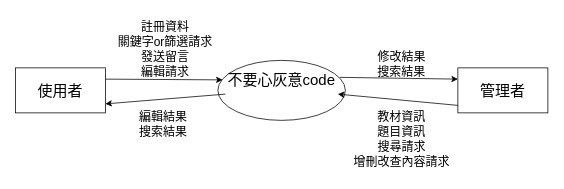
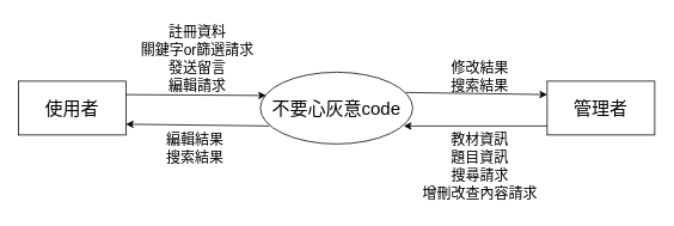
  <mxCell id="0" />
  <mxCell id="1" parent="0" />
  <mxCell id="2" value="" style="ellipse;whiteSpace=wrap;html=1;" vertex="1" parent="1"><mxGeometry x="290" y="80" width="170" height="80" as="geometry" /></mxCell>
- <mxCell id="3" value="&lt;font style=&quot;font-size: 20px;&quot;&gt;不要心灰意code&lt;/font&gt;" style="text;html=1;strokeColor=none;fillColor=none;align=center;verticalAlign=middle;whiteSpace=wrap;rounded=0;" vertex="1" parent="1"><mxGeometry x="300" y="85" width="150" height="40" as="geometry" /></mxCell>
+ <mxCell id="3" value="&lt;font style=&quot;font-size: 20px;&quot;&gt;不要心灰意code&lt;/font&gt;" style="text;html=1;strokeColor=none;fillColor=none;align=center;verticalAlign=middle;whiteSpace=wrap;rounded=0;" vertex="1" parent="1"><mxGeometry x="300" y="100" width="150" height="40" as="geometry" /></mxCell>
  <mxCell id="4" value="" style="rounded=0;whiteSpace=wrap;html=1;" vertex="1" parent="1"><mxGeometry x="20" y="90" width="120" height="60" as="geometry" /></mxCell>
  <mxCell id="5" value="" style="rounded=0;whiteSpace=wrap;html=1;" vertex="1" parent="1"><mxGeometry x="610" y="90" width="120" height="60" as="geometry" /></mxCell>
  <mxCell id="6" value="" style="endArrow=classic;html=1;rounded=0;exitX=1;exitY=0.25;exitDx=0;exitDy=0;entryX=0.037;entryY=0.325;entryDx=0;entryDy=0;entryPerimeter=0;" edge="1" parent="1" source="4" target="2"><mxGeometry width="50" height="50" relative="1" as="geometry"><mxPoint x="350" y="110" as="sourcePoint" /><mxPoint x="270" y="80" as="targetPoint" /></mxGeometry></mxCell>
  <mxCell id="7" value="" style="endArrow=classic;html=1;rounded=0;entryX=0;entryY=0.25;entryDx=0;entryDy=0;exitX=0.955;exitY=0.283;exitDx=0;exitDy=0;exitPerimeter=0;" edge="1" parent="1" source="2" target="5"><mxGeometry width="50" height="50" relative="1" as="geometry"><mxPoint x="490" y="70" as="sourcePoint" /><mxPoint x="610" y="101" as="targetPoint" /></mxGeometry></mxCell>
  <mxCell id="8" value="" style="endArrow=classic;html=1;rounded=0;entryX=1;entryY=1;entryDx=0;entryDy=0;" edge="1" parent="1" target="3"><mxGeometry width="50" height="50" relative="1" as="geometry"><mxPoint x="610" y="140" as="sourcePoint" /><mxPoint x="480" y="135" as="targetPoint" /></mxGeometry></mxCell>
  <mxCell id="9" value="" style="endArrow=classic;html=1;rounded=0;exitX=0;exitY=1;exitDx=0;exitDy=0;entryX=0.975;entryY=0.658;entryDx=0;entryDy=0;entryPerimeter=0;" edge="1" parent="1" source="3"><mxGeometry width="50" height="50" relative="1" as="geometry"><mxPoint x="294" y="140" as="sourcePoint" /><mxPoint x="140" y="138" as="targetPoint" /></mxGeometry></mxCell>
  <mxCell id="10" value="&lt;font style=&quot;font-size: 20px;&quot;&gt;使用者&lt;/font&gt;" style="text;html=1;strokeColor=none;fillColor=none;align=center;verticalAlign=middle;whiteSpace=wrap;rounded=0;" vertex="1" parent="1"><mxGeometry x="20" y="90" width="120" height="60" as="geometry" /></mxCell>
  <mxCell id="11" value="&lt;font style=&quot;font-size: 20px;&quot;&gt;管理者&lt;/font&gt;" style="text;html=1;strokeColor=none;fillColor=none;align=center;verticalAlign=middle;whiteSpace=wrap;rounded=0;" vertex="1" parent="1"><mxGeometry x="610" y="90" width="120" height="60" as="geometry" /></mxCell>
  <mxCell id="12" value="&lt;font style=&quot;font-size: 16px;&quot;&gt;註冊資料&lt;/font&gt;" style="text;html=1;strokeColor=none;fillColor=none;align=center;verticalAlign=middle;whiteSpace=wrap;rounded=0;" vertex="1" parent="1"><mxGeometry x="180" y="20" width="80" height="30" as="geometry" /></mxCell>
  <mxCell id="13" value="&lt;font style=&quot;font-size: 16px;&quot;&gt;關鍵字or篩選請求&lt;/font&gt;" style="text;html=1;strokeColor=none;fillColor=none;align=center;verticalAlign=middle;whiteSpace=wrap;rounded=0;" vertex="1" parent="1"><mxGeometry x="135" y="40" width="170" height="30" as="geometry" /></mxCell>
  <mxCell id="14" value="&lt;span style=&quot;font-size: 16px;&quot;&gt;發送留言&lt;/span&gt;" style="text;html=1;strokeColor=none;fillColor=none;align=center;verticalAlign=middle;whiteSpace=wrap;rounded=0;" vertex="1" parent="1"><mxGeometry x="185" y="60" width="70" height="30" as="geometry" /></mxCell>
  <mxCell id="15" value="&lt;font style=&quot;font-size: 16px;&quot;&gt;教材資訊&lt;/font&gt;" style="text;html=1;strokeColor=none;fillColor=none;align=center;verticalAlign=middle;whiteSpace=wrap;rounded=0;" vertex="1" parent="1"><mxGeometry x="500" y="140" width="70" height="30" as="geometry" /></mxCell>
  <mxCell id="16" value="&lt;font style=&quot;font-size: 16px;&quot;&gt;題目資訊&lt;/font&gt;" style="text;html=1;strokeColor=none;fillColor=none;align=center;verticalAlign=middle;whiteSpace=wrap;rounded=0;" vertex="1" parent="1"><mxGeometry x="500" y="160" width="70" height="30" as="geometry" /></mxCell>
  <mxCell id="17" value="&lt;font style=&quot;font-size: 16px;&quot;&gt;編輯請求&lt;/font&gt;" style="text;html=1;strokeColor=none;fillColor=none;align=center;verticalAlign=middle;whiteSpace=wrap;rounded=0;" vertex="1" parent="1"><mxGeometry x="185" y="80" width="70" height="30" as="geometry" /></mxCell>
  <mxCell id="18" value="&lt;font style=&quot;font-size: 16px;&quot;&gt;搜尋請求&lt;/font&gt;" style="text;html=1;strokeColor=none;fillColor=none;align=center;verticalAlign=middle;whiteSpace=wrap;rounded=0;" vertex="1" parent="1"><mxGeometry x="497.5" y="180" width="75" height="30" as="geometry" /></mxCell>
  <mxCell id="19" value="&lt;font style=&quot;font-size: 16px;&quot;&gt;搜索結果&lt;/font&gt;" style="text;html=1;strokeColor=none;fillColor=none;align=center;verticalAlign=middle;whiteSpace=wrap;rounded=0;" vertex="1" parent="1"><mxGeometry x="500" y="80" width="70" height="30" as="geometry" /></mxCell>
  <mxCell id="20" value="&lt;span style=&quot;font-size: 16px;&quot;&gt;增刪改查內容請求&lt;/span&gt;" style="text;html=1;strokeColor=none;fillColor=none;align=center;verticalAlign=middle;whiteSpace=wrap;rounded=0;" vertex="1" parent="1"><mxGeometry x="467.5" y="200" width="135" height="30" as="geometry" /></mxCell>
  <mxCell id="21" value="&lt;font style=&quot;font-size: 16px;&quot;&gt;修改結果&lt;/font&gt;" style="text;html=1;strokeColor=none;fillColor=none;align=center;verticalAlign=middle;whiteSpace=wrap;rounded=0;" vertex="1" parent="1"><mxGeometry x="497.5" y="60" width="75" height="30" as="geometry" /></mxCell>
  <mxCell id="22" value="&lt;font style=&quot;font-size: 16px;&quot;&gt;編輯結果&lt;/font&gt;" style="text;html=1;strokeColor=none;fillColor=none;align=center;verticalAlign=middle;whiteSpace=wrap;rounded=0;" vertex="1" parent="1"><mxGeometry x="180" y="140" width="75" height="30" as="geometry" /></mxCell>
  <mxCell id="23" value="&lt;font style=&quot;font-size: 16px;&quot;&gt;搜索結果&lt;/font&gt;" style="text;html=1;strokeColor=none;fillColor=none;align=center;verticalAlign=middle;whiteSpace=wrap;rounded=0;" vertex="1" parent="1"><mxGeometry x="180" y="160" width="75" height="30" as="geometry" /></mxCell>
